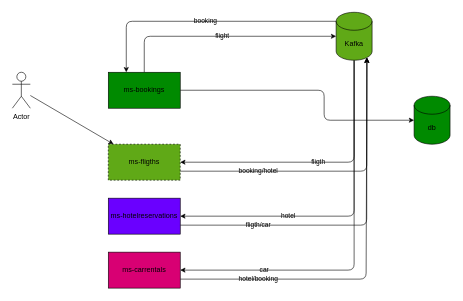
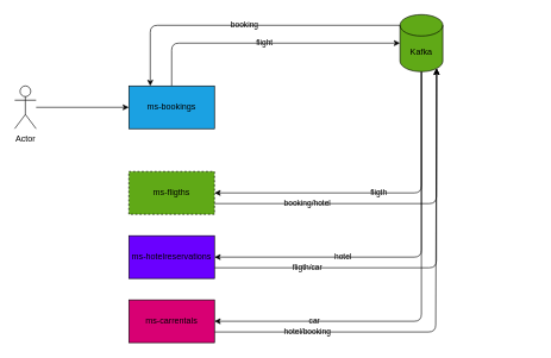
  <mxCell id="0" />
  <mxCell id="1" parent="0" />
  <mxCell id="2" value="flight" style="edgeStyle=none;html=1;entryX=0;entryY=0.5;entryDx=0;entryDy=0;entryPerimeter=0;strokeColor=#000000;fontColor=#000000;labelBackgroundColor=none;" parent="1" source="4" target="11" edge="1"><mxGeometry relative="1" as="geometry"><Array as="points"><mxPoint x="240" y="60" /></Array></mxGeometry></mxCell>
- <mxCell id="3" style="edgeStyle=none;html=1;strokeColor=#000000;fontColor=#000000;labelBackgroundColor=none;" parent="1" source="4" target="18" edge="1"><mxGeometry relative="1" as="geometry"><Array as="points"><mxPoint x="540" y="150" /><mxPoint x="540" y="200" /></Array></mxGeometry></mxCell>
- <mxCell id="4" value="ms-bookings" style="rounded=0;whiteSpace=wrap;html=1;fillColor=#008a00;fontColor=#000000;strokeColor=#000000;labelBackgroundColor=none;" parent="1" vertex="1"><mxGeometry x="180" y="120" width="120" height="60" as="geometry" /></mxCell>
- <mxCell id="5" style="edgeStyle=none;html=1;strokeColor=#000000;fontColor=#000000;labelBackgroundColor=none;" parent="1" source="6" target="13" edge="1"><mxGeometry relative="1" as="geometry" /></mxCell>
+ <mxCell id="4" value="ms-bookings" style="rounded=0;whiteSpace=wrap;html=1;fillColor=#1ba1e2;fontColor=#000000;strokeColor=#000000;labelBackgroundColor=none;" parent="1" vertex="1"><mxGeometry x="180" y="120" width="120" height="60" as="geometry" /></mxCell>
+ <mxCell id="5" style="edgeStyle=none;html=1;entryX=0;entryY=0.5;entryDx=0;entryDy=0;strokeColor=#000000;fontColor=#000000;labelBackgroundColor=none;" parent="1" source="6" target="4" edge="1"><mxGeometry relative="1" as="geometry" /></mxCell>
  <mxCell id="6" value="Actor" style="shape=umlActor;verticalLabelPosition=bottom;verticalAlign=top;html=1;outlineConnect=0;strokeColor=#000000;fontColor=#000000;labelBackgroundColor=none;" parent="1" vertex="1"><mxGeometry x="20" y="120" width="30" height="60" as="geometry" /></mxCell>
  <mxCell id="7" value="fligth" style="edgeStyle=none;html=1;exitX=0.5;exitY=1;exitDx=0;exitDy=0;exitPerimeter=0;entryX=1;entryY=0.5;entryDx=0;entryDy=0;strokeColor=#000000;fontColor=#000000;labelBackgroundColor=none;" parent="1" source="11" target="13" edge="1"><mxGeometry relative="1" as="geometry"><Array as="points"><mxPoint x="590" y="270" /></Array></mxGeometry></mxCell>
  <mxCell id="8" value="hotel" style="edgeStyle=none;html=1;exitX=0.5;exitY=1;exitDx=0;exitDy=0;exitPerimeter=0;entryX=1;entryY=0.5;entryDx=0;entryDy=0;strokeColor=#000000;fontColor=#000000;labelBackgroundColor=none;" parent="1" source="11" target="15" edge="1"><mxGeometry x="0.345" relative="1" as="geometry"><Array as="points"><mxPoint x="590" y="360" /></Array><mxPoint as="offset" /></mxGeometry></mxCell>
  <mxCell id="9" value="car" style="edgeStyle=none;html=1;entryX=1;entryY=0.5;entryDx=0;entryDy=0;strokeColor=#000000;fontColor=#000000;labelBackgroundColor=none;" parent="1" source="11" target="17" edge="1"><mxGeometry x="0.562" relative="1" as="geometry"><Array as="points"><mxPoint x="590" y="450" /></Array><mxPoint as="offset" /></mxGeometry></mxCell>
  <mxCell id="10" value="booking" style="edgeStyle=none;html=1;exitX=0;exitY=0;exitDx=0;exitDy=15;exitPerimeter=0;entryX=0.25;entryY=0;entryDx=0;entryDy=0;strokeColor=#000000;fontColor=#000000;labelBackgroundColor=none;" parent="1" source="11" target="4" edge="1"><mxGeometry relative="1" as="geometry"><Array as="points"><mxPoint x="210" y="35" /></Array></mxGeometry></mxCell>
  <mxCell id="11" value="Kafka" style="shape=cylinder3;whiteSpace=wrap;html=1;boundedLbl=1;backgroundOutline=1;size=15;fillColor=#60a917;fontColor=#000000;strokeColor=#000000;labelBackgroundColor=none;" parent="1" vertex="1"><mxGeometry x="560" y="20" width="60" height="80" as="geometry" /></mxCell>
  <mxCell id="12" value="booking/hotel" style="edgeStyle=none;html=1;exitX=1;exitY=0.75;exitDx=0;exitDy=0;entryX=0.855;entryY=1;entryDx=0;entryDy=-4.35;entryPerimeter=0;strokeColor=#000000;fontColor=#000000;labelBackgroundColor=none;" parent="1" source="13" target="11" edge="1"><mxGeometry x="-0.48" relative="1" as="geometry"><Array as="points"><mxPoint x="611" y="285" /></Array><mxPoint as="offset" /></mxGeometry></mxCell>
  <mxCell id="13" value="ms-fligths" style="rounded=0;whiteSpace=wrap;html=1;fillColor=#60a917;fontColor=#000000;strokeColor=#000000;labelBackgroundColor=none;dashed=1;" parent="1" vertex="1"><mxGeometry x="180" y="240" width="120" height="60" as="geometry" /></mxCell>
  <mxCell id="14" value="fligth/car" style="edgeStyle=none;html=1;exitX=1;exitY=0.75;exitDx=0;exitDy=0;entryX=0.855;entryY=1;entryDx=0;entryDy=-4.35;entryPerimeter=0;strokeColor=#000000;fontColor=#000000;labelBackgroundColor=none;" parent="1" source="15" target="11" edge="1"><mxGeometry x="-0.56" relative="1" as="geometry"><Array as="points"><mxPoint x="611" y="375" /></Array><mxPoint as="offset" /></mxGeometry></mxCell>
  <mxCell id="15" value="ms-hotelreservations" style="rounded=0;whiteSpace=wrap;html=1;fillColor=#6a00ff;fontColor=#000000;strokeColor=#000000;labelBackgroundColor=none;" parent="1" vertex="1"><mxGeometry x="180" y="330" width="120" height="60" as="geometry" /></mxCell>
  <mxCell id="16" value="hotel/booking" style="edgeStyle=none;html=1;exitX=1;exitY=0.75;exitDx=0;exitDy=0;entryX=0.855;entryY=1;entryDx=0;entryDy=-4.35;entryPerimeter=0;strokeColor=#000000;fontColor=#000000;labelBackgroundColor=none;" parent="1" source="17" target="11" edge="1"><mxGeometry x="-0.617" relative="1" as="geometry"><Array as="points"><mxPoint x="610" y="465" /></Array><mxPoint as="offset" /></mxGeometry></mxCell>
  <mxCell id="17" value="ms-carrentals" style="rounded=0;whiteSpace=wrap;html=1;fillColor=#d80073;fontColor=#000000;strokeColor=#000000;labelBackgroundColor=none;" parent="1" vertex="1"><mxGeometry x="180" y="420" width="120" height="60" as="geometry" /></mxCell>
- <mxCell id="18" value="db" style="shape=cylinder3;whiteSpace=wrap;html=1;boundedLbl=1;backgroundOutline=1;size=15;fillColor=#008a00;fontColor=#000000;strokeColor=#000000;labelBackgroundColor=none;" parent="1" vertex="1"><mxGeometry x="690" y="160" width="60" height="80" as="geometry" /></mxCell>
